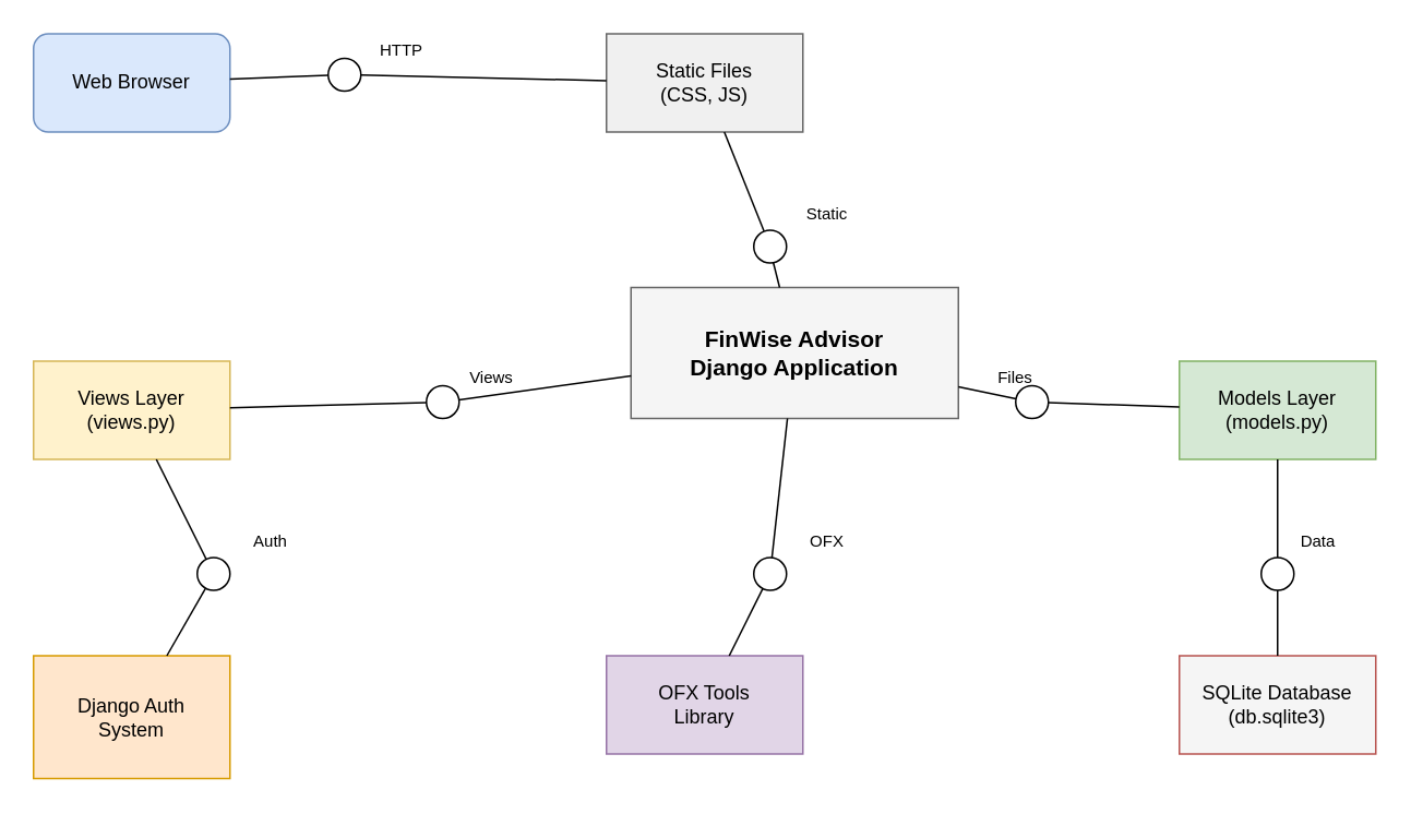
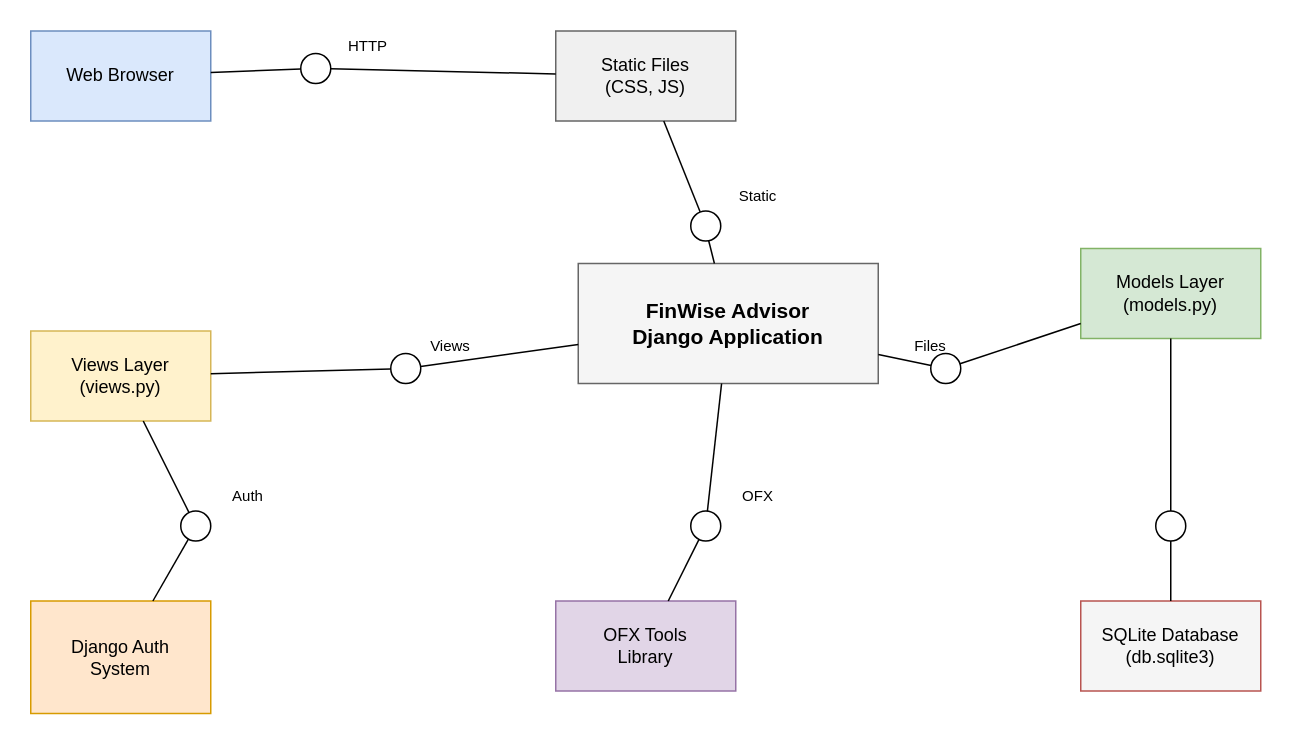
  <mxCell id="0" />
  <mxCell id="1" parent="0" />
  <mxCell id="2" value="FinWise Advisor&#10;Django Application" style="rounded=0;whiteSpace=wrap;html=1;fillColor=#f5f5f5;strokeColor=#666666;fontStyle=1;fontSize=14;" vertex="1" parent="1"><mxGeometry x="385" y="175" width="200" height="80" as="geometry" /></mxCell>
- <mxCell id="3" value="Web Browser" style="whiteSpace=wrap;html=1;fillColor=#dae8fc;strokeColor=#6c8ebf;rounded=1;" vertex="1" parent="1"><mxGeometry x="20" y="20" width="120" height="60" as="geometry" /></mxCell>
+ <mxCell id="3" value="Web Browser" style="rounded=0;whiteSpace=wrap;html=1;fillColor=#dae8fc;strokeColor=#6c8ebf;" vertex="1" parent="1"><mxGeometry x="20" y="20" width="120" height="60" as="geometry" /></mxCell>
  <mxCell id="4" value="Views Layer&#10;(views.py)" style="rounded=0;whiteSpace=wrap;html=1;fillColor=#fff2cc;strokeColor=#d6b656;" vertex="1" parent="1"><mxGeometry x="20" y="220" width="120" height="60" as="geometry" /></mxCell>
- <mxCell id="5" value="Models Layer&#10;(models.py)" style="rounded=0;whiteSpace=wrap;html=1;fillColor=#d5e8d4;strokeColor=#82b366;" vertex="1" parent="1"><mxGeometry x="720" y="220" width="120" height="60" as="geometry" /></mxCell>
+ <mxCell id="5" value="Models Layer&#10;(models.py)" style="rounded=0;whiteSpace=wrap;html=1;fillColor=#d5e8d4;strokeColor=#82b366;" vertex="1" parent="1"><mxGeometry x="720" y="165" width="120" height="60" as="geometry" /></mxCell>
  <mxCell id="6" value="SQLite Database&#10;(db.sqlite3)" style="rounded=0;whiteSpace=wrap;html=1;fillColor=#f5f5f5;strokeColor=#b85450;" vertex="1" parent="1"><mxGeometry x="720" y="400" width="120" height="60" as="geometry" /></mxCell>
  <mxCell id="7" value="OFX Tools&#10;Library" style="rounded=0;whiteSpace=wrap;html=1;fillColor=#e1d5e7;strokeColor=#9673a6;" vertex="1" parent="1"><mxGeometry x="370" y="400" width="120" height="60" as="geometry" /></mxCell>
  <mxCell id="8" value="Django Auth&#10;System" style="rounded=0;whiteSpace=wrap;html=1;fillColor=#ffe6cc;strokeColor=#d79b00;" vertex="1" parent="1"><mxGeometry x="20" y="400" width="120" height="75" as="geometry" /></mxCell>
  <mxCell id="9" value="Static Files&#10;(CSS, JS)" style="rounded=0;whiteSpace=wrap;html=1;fillColor=#f0f0f0;strokeColor=#666666;" vertex="1" parent="1"><mxGeometry x="370" y="20" width="120" height="60" as="geometry" /></mxCell>
  <mxCell id="10" value="" style="ellipse;whiteSpace=wrap;html=1;aspect=fixed;fillColor=#ffffff;strokeColor=#000000;" vertex="1" parent="1"><mxGeometry x="200" y="35" width="20" height="20" as="geometry" /></mxCell>
  <mxCell id="11" value="" style="ellipse;whiteSpace=wrap;html=1;aspect=fixed;fillColor=#ffffff;strokeColor=#000000;" vertex="1" parent="1"><mxGeometry x="260" y="235" width="20" height="20" as="geometry" /></mxCell>
  <mxCell id="12" value="" style="ellipse;whiteSpace=wrap;html=1;aspect=fixed;fillColor=#ffffff;strokeColor=#000000;" vertex="1" parent="1"><mxGeometry x="620" y="235" width="20" height="20" as="geometry" /></mxCell>
  <mxCell id="13" value="" style="ellipse;whiteSpace=wrap;html=1;aspect=fixed;fillColor=#ffffff;strokeColor=#000000;" vertex="1" parent="1"><mxGeometry x="770" y="340" width="20" height="20" as="geometry" /></mxCell>
  <mxCell id="14" value="" style="ellipse;whiteSpace=wrap;html=1;aspect=fixed;fillColor=#ffffff;strokeColor=#000000;" vertex="1" parent="1"><mxGeometry x="460" y="340" width="20" height="20" as="geometry" /></mxCell>
  <mxCell id="15" value="" style="ellipse;whiteSpace=wrap;html=1;aspect=fixed;fillColor=#ffffff;strokeColor=#000000;" vertex="1" parent="1"><mxGeometry x="120" y="340" width="20" height="20" as="geometry" /></mxCell>
  <mxCell id="16" value="" style="ellipse;whiteSpace=wrap;html=1;aspect=fixed;fillColor=#ffffff;strokeColor=#000000;" vertex="1" parent="1"><mxGeometry x="460" y="140" width="20" height="20" as="geometry" /></mxCell>
  <mxCell id="17" value="" style="endArrow=none;html=1;rounded=0;" edge="1" parent="1" source="3" target="10"><mxGeometry width="50" height="50" relative="1" as="geometry"><mxPoint x="320" y="200" as="sourcePoint" /><mxPoint x="370" y="150" as="targetPoint" /></mxGeometry></mxCell>
  <mxCell id="18" value="" style="endArrow=none;html=1;rounded=0;" edge="1" parent="1" source="10" target="9"><mxGeometry width="50" height="50" relative="1" as="geometry"><mxPoint x="320" y="200" as="sourcePoint" /><mxPoint x="370" y="150" as="targetPoint" /></mxGeometry></mxCell>
  <mxCell id="19" value="" style="endArrow=none;html=1;rounded=0;" edge="1" parent="1" source="4" target="11"><mxGeometry width="50" height="50" relative="1" as="geometry"><mxPoint x="320" y="200" as="sourcePoint" /><mxPoint x="370" y="150" as="targetPoint" /></mxGeometry></mxCell>
  <mxCell id="20" value="" style="endArrow=none;html=1;rounded=0;" edge="1" parent="1" source="11" target="2"><mxGeometry width="50" height="50" relative="1" as="geometry"><mxPoint x="320" y="200" as="sourcePoint" /><mxPoint x="370" y="150" as="targetPoint" /></mxGeometry></mxCell>
  <mxCell id="21" value="" style="endArrow=none;html=1;rounded=0;" edge="1" parent="1" source="2" target="12"><mxGeometry width="50" height="50" relative="1" as="geometry"><mxPoint x="320" y="200" as="sourcePoint" /><mxPoint x="370" y="150" as="targetPoint" /></mxGeometry></mxCell>
  <mxCell id="22" value="" style="endArrow=none;html=1;rounded=0;" edge="1" parent="1" source="12" target="5"><mxGeometry width="50" height="50" relative="1" as="geometry"><mxPoint x="320" y="200" as="sourcePoint" /><mxPoint x="370" y="150" as="targetPoint" /></mxGeometry></mxCell>
  <mxCell id="23" value="" style="endArrow=none;html=1;rounded=0;" edge="1" parent="1" source="5" target="13"><mxGeometry width="50" height="50" relative="1" as="geometry"><mxPoint x="320" y="200" as="sourcePoint" /><mxPoint x="370" y="150" as="targetPoint" /></mxGeometry></mxCell>
  <mxCell id="24" value="" style="endArrow=none;html=1;rounded=0;" edge="1" parent="1" source="13" target="6"><mxGeometry width="50" height="50" relative="1" as="geometry"><mxPoint x="320" y="200" as="sourcePoint" /><mxPoint x="370" y="150" as="targetPoint" /></mxGeometry></mxCell>
  <mxCell id="25" value="" style="endArrow=none;html=1;rounded=0;" edge="1" parent="1" source="2" target="14"><mxGeometry width="50" height="50" relative="1" as="geometry"><mxPoint x="320" y="200" as="sourcePoint" /><mxPoint x="370" y="150" as="targetPoint" /></mxGeometry></mxCell>
  <mxCell id="26" value="" style="endArrow=none;html=1;rounded=0;" edge="1" parent="1" source="14" target="7"><mxGeometry width="50" height="50" relative="1" as="geometry"><mxPoint x="320" y="200" as="sourcePoint" /><mxPoint x="370" y="150" as="targetPoint" /></mxGeometry></mxCell>
  <mxCell id="27" value="" style="endArrow=none;html=1;rounded=0;" edge="1" parent="1" source="4" target="15"><mxGeometry width="50" height="50" relative="1" as="geometry"><mxPoint x="320" y="200" as="sourcePoint" /><mxPoint x="370" y="150" as="targetPoint" /></mxGeometry></mxCell>
  <mxCell id="28" value="" style="endArrow=none;html=1;rounded=0;" edge="1" parent="1" source="15" target="8"><mxGeometry width="50" height="50" relative="1" as="geometry"><mxPoint x="320" y="200" as="sourcePoint" /><mxPoint x="370" y="150" as="targetPoint" /></mxGeometry></mxCell>
  <mxCell id="29" value="" style="endArrow=none;html=1;rounded=0;" edge="1" parent="1" source="9" target="16"><mxGeometry width="50" height="50" relative="1" as="geometry"><mxPoint x="320" y="200" as="sourcePoint" /><mxPoint x="370" y="150" as="targetPoint" /></mxGeometry></mxCell>
  <mxCell id="30" value="" style="endArrow=none;html=1;rounded=0;" edge="1" parent="1" source="16" target="2"><mxGeometry width="50" height="50" relative="1" as="geometry"><mxPoint x="320" y="200" as="sourcePoint" /><mxPoint x="370" y="150" as="targetPoint" /></mxGeometry></mxCell>
  <mxCell id="31" value="HTTP" style="text;html=1;strokeColor=none;fillColor=none;align=center;verticalAlign=middle;whiteSpace=wrap;rounded=0;fontSize=10;" vertex="1" parent="1"><mxGeometry x="230" y="20" width="30" height="20" as="geometry" /></mxCell>
  <mxCell id="32" value="Views" style="text;html=1;strokeColor=none;fillColor=none;align=center;verticalAlign=middle;whiteSpace=wrap;rounded=0;fontSize=10;" vertex="1" parent="1"><mxGeometry x="280" y="220" width="40" height="20" as="geometry" /></mxCell>
  <mxCell id="33" value="Files" style="text;html=1;strokeColor=none;fillColor=none;align=center;verticalAlign=middle;whiteSpace=wrap;rounded=0;fontSize=10;" vertex="1" parent="1"><mxGeometry x="600" y="220" width="40" height="20" as="geometry" /></mxCell>
- <mxCell id="34" value="Data" style="text;html=1;strokeColor=none;fillColor=none;align=center;verticalAlign=middle;whiteSpace=wrap;rounded=0;fontSize=10;" vertex="1" parent="1"><mxGeometry x="790" y="320" width="30" height="20" as="geometry" /></mxCell>
  <mxCell id="35" value="OFX" style="text;html=1;strokeColor=none;fillColor=none;align=center;verticalAlign=middle;whiteSpace=wrap;rounded=0;fontSize=10;" vertex="1" parent="1"><mxGeometry x="490" y="320" width="30" height="20" as="geometry" /></mxCell>
  <mxCell id="36" value="Auth" style="text;html=1;strokeColor=none;fillColor=none;align=center;verticalAlign=middle;whiteSpace=wrap;rounded=0;fontSize=10;" vertex="1" parent="1"><mxGeometry x="150" y="320" width="30" height="20" as="geometry" /></mxCell>
  <mxCell id="37" value="Static" style="text;html=1;strokeColor=none;fillColor=none;align=center;verticalAlign=middle;whiteSpace=wrap;rounded=0;fontSize=10;" vertex="1" parent="1"><mxGeometry x="490" y="120" width="30" height="20" as="geometry" /></mxCell>
